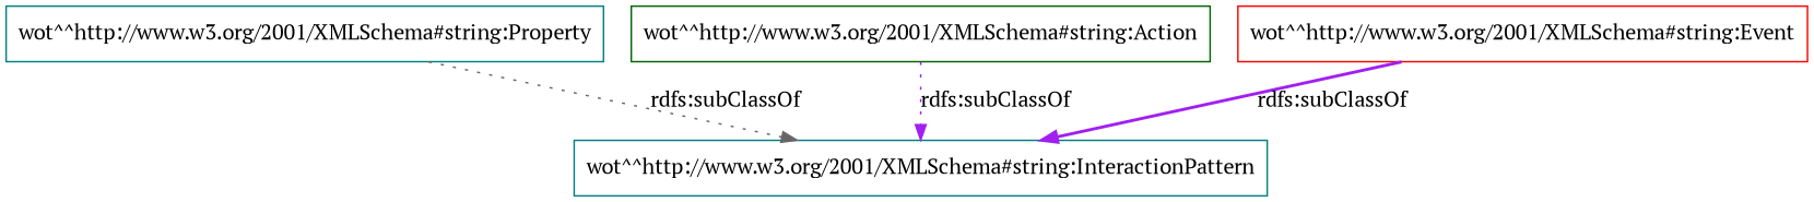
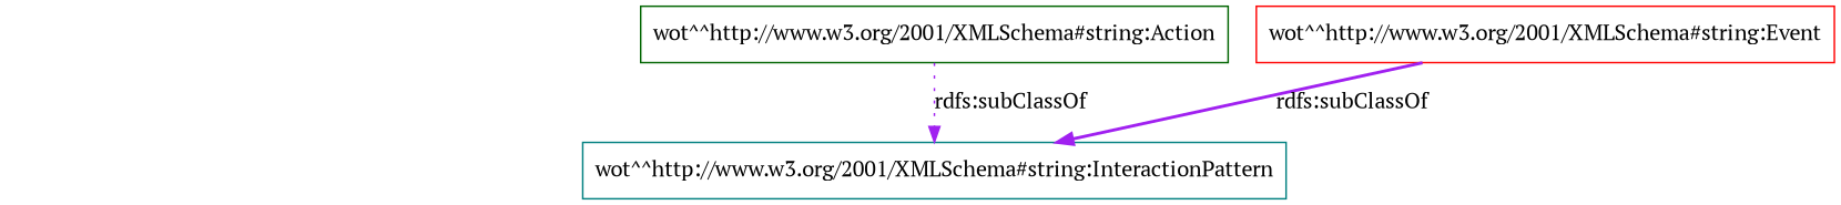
  digraph {
    rankdir=TB
    fontname="PT Serif"
    node [color=teal shape=rectangle fontname="PT Serif"]
    edge [color=purple style=dotted fontname="PT Serif"]
-   "wot^^http://www.w3.org/2001/XMLSchema#string:Property"
    "wot^^http://www.w3.org/2001/XMLSchema#string:InteractionPattern"
    "wot^^http://www.w3.org/2001/XMLSchema#string:Action" [color=darkgreen]
    "wot^^http://www.w3.org/2001/XMLSchema#string:Event" [color=red]
-   "wot^^http://www.w3.org/2001/XMLSchema#string:Property" -> "wot^^http://www.w3.org/2001/XMLSchema#string:InteractionPattern" [label="rdfs:subClassOf" color=gray40]
    "wot^^http://www.w3.org/2001/XMLSchema#string:Action" -> "wot^^http://www.w3.org/2001/XMLSchema#string:InteractionPattern" [label="rdfs:subClassOf"]
    "wot^^http://www.w3.org/2001/XMLSchema#string:Event" -> "wot^^http://www.w3.org/2001/XMLSchema#string:InteractionPattern" [label="rdfs:subClassOf" style=bold]
  }
